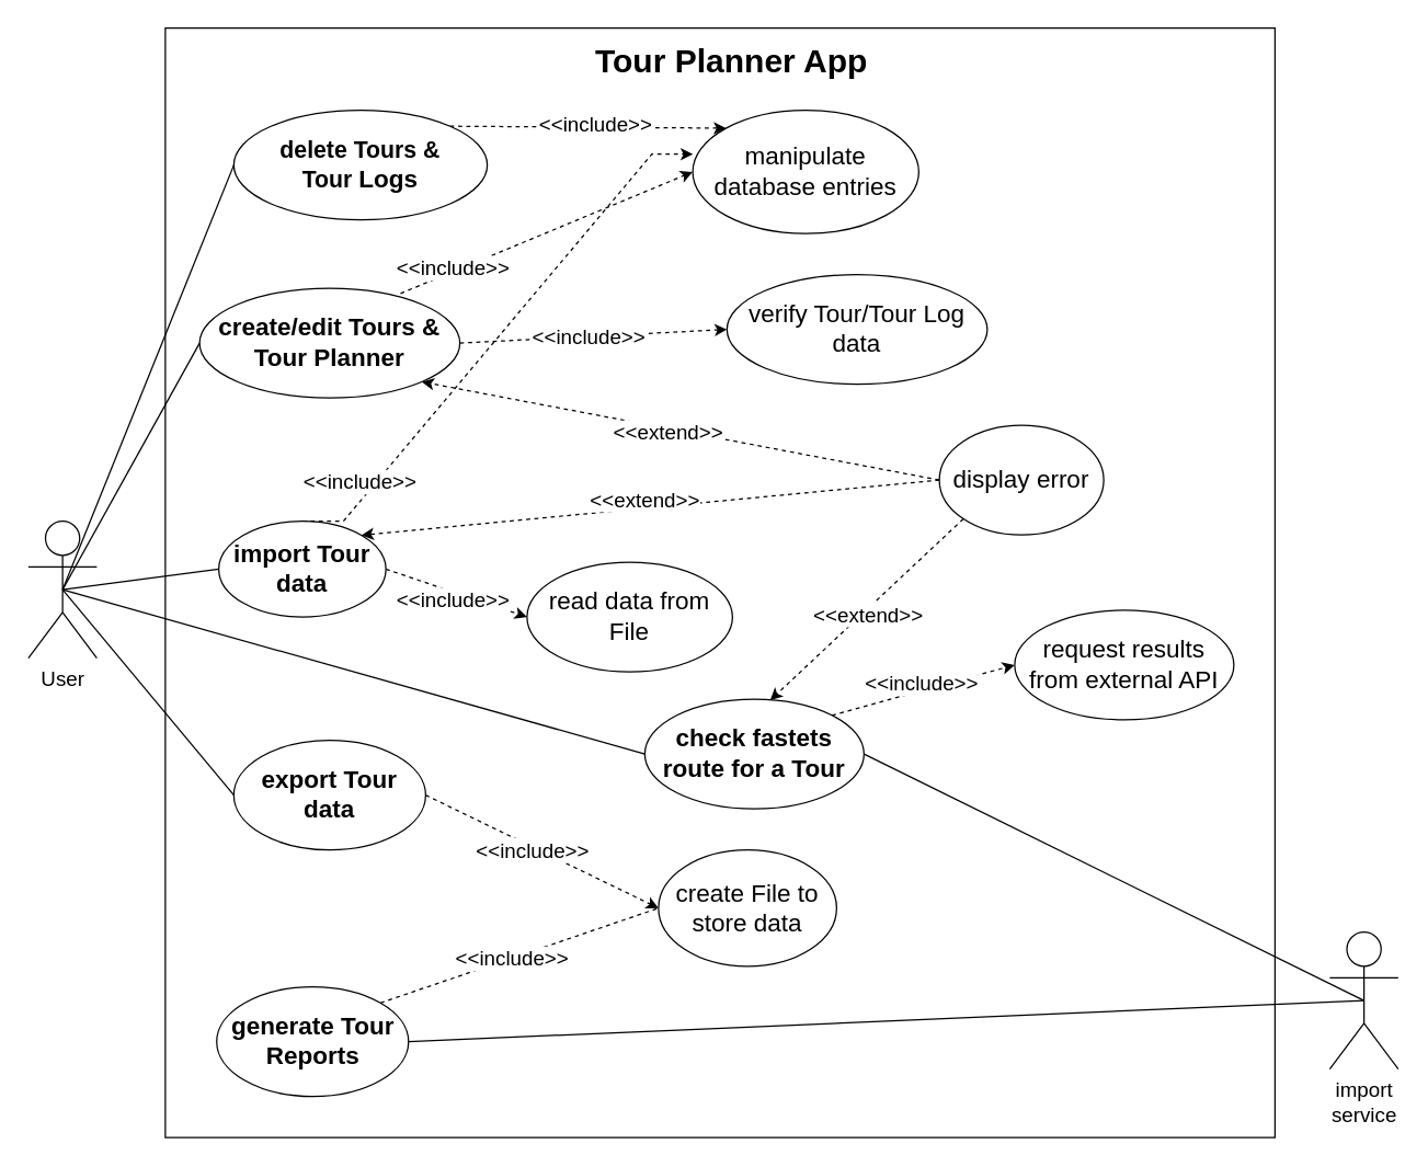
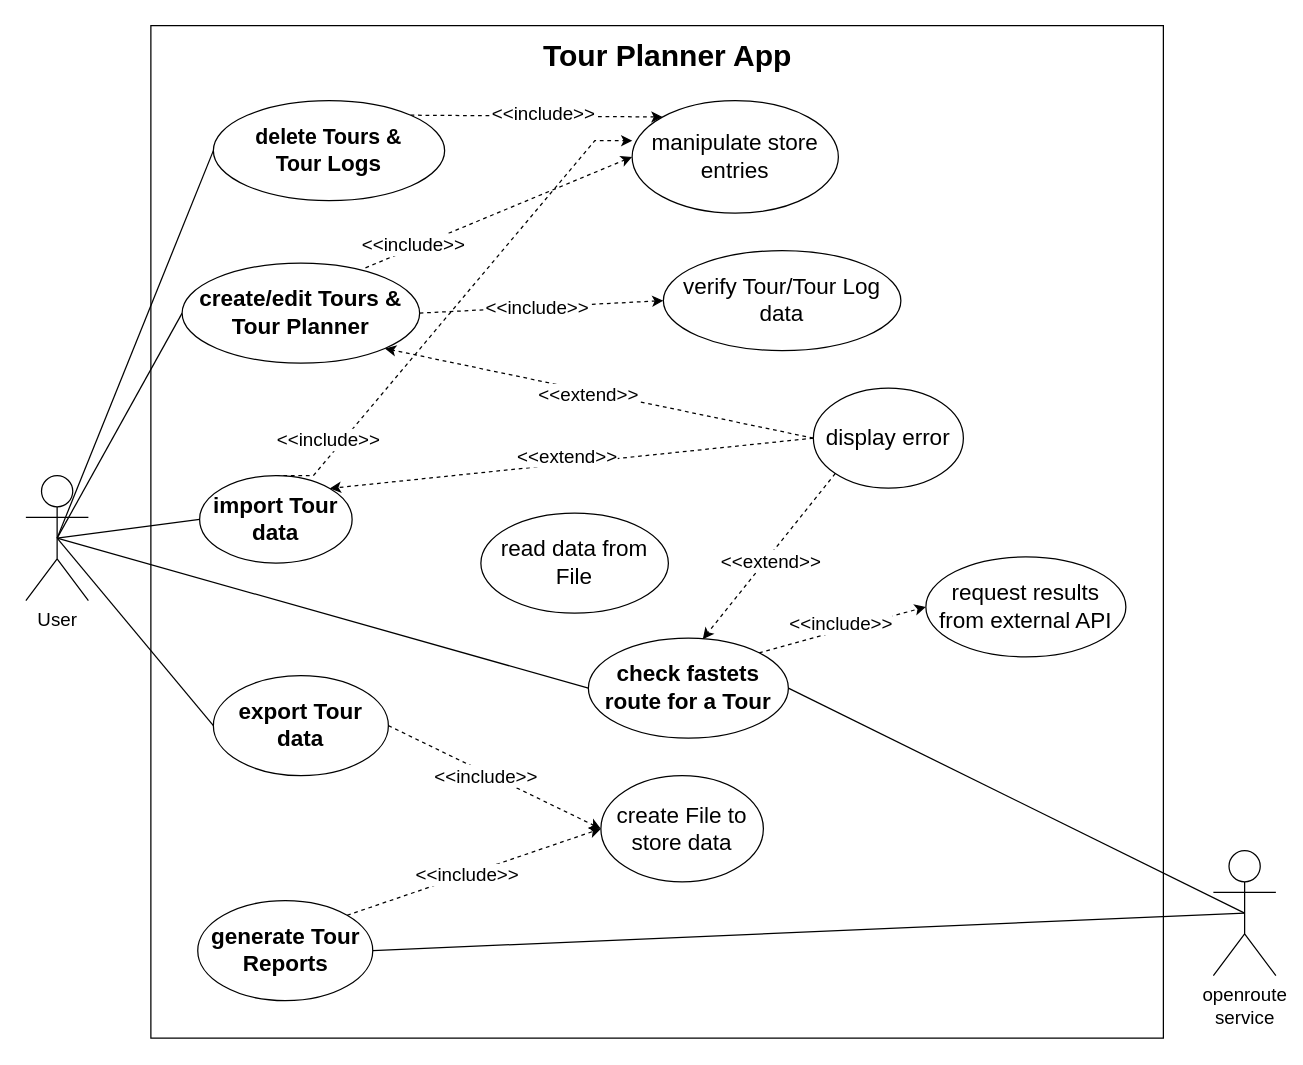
  <mxCell id="0" />
  <mxCell id="1" parent="0" />
  <mxCell id="2" value="" style="rounded=0;whiteSpace=wrap;html=1;" parent="1" vertex="1"><mxGeometry width="810" height="810" as="geometry" x="120" y="20" /></mxCell>
  <mxCell id="3" value="&lt;font style=&quot;font-size: 24px;&quot;&gt;Tour Planner App&lt;/font&gt;" style="text;html=1;align=center;verticalAlign=middle;whiteSpace=wrap;rounded=0;fontSize=20;fontStyle=1" parent="1" vertex="1"><mxGeometry x="432" y="30" width="203" height="30" as="geometry" /></mxCell>
  <mxCell id="4" style="rounded=0;orthogonalLoop=1;jettySize=auto;html=1;exitX=0.5;exitY=0.5;exitDx=0;exitDy=0;exitPerimeter=0;entryX=0;entryY=0.5;entryDx=0;entryDy=0;endArrow=none;startFill=0;" parent="1" source="9" target="23" edge="1"><mxGeometry relative="1" as="geometry" /></mxCell>
  <mxCell id="5" style="rounded=0;orthogonalLoop=1;jettySize=auto;html=1;exitX=0.5;exitY=0.5;exitDx=0;exitDy=0;exitPerimeter=0;entryX=0;entryY=0.5;entryDx=0;entryDy=0;endArrow=none;startFill=0;" parent="1" source="9" target="18" edge="1"><mxGeometry relative="1" as="geometry" /></mxCell>
  <mxCell id="6" style="rounded=0;orthogonalLoop=1;jettySize=auto;html=1;exitX=0.5;exitY=0.5;exitDx=0;exitDy=0;exitPerimeter=0;entryX=0;entryY=0.5;entryDx=0;entryDy=0;endArrow=none;startFill=0;" parent="1" source="9" target="15" edge="1"><mxGeometry relative="1" as="geometry" /></mxCell>
  <mxCell id="7" style="rounded=0;orthogonalLoop=1;jettySize=auto;html=1;exitX=0.5;exitY=0.5;exitDx=0;exitDy=0;exitPerimeter=0;entryX=0;entryY=0.5;entryDx=0;entryDy=0;endArrow=none;startFill=0;" parent="1" source="9" target="26" edge="1"><mxGeometry relative="1" as="geometry" /></mxCell>
  <mxCell id="8" style="rounded=0;orthogonalLoop=1;jettySize=auto;html=1;exitX=0.5;exitY=0.5;exitDx=0;exitDy=0;exitPerimeter=0;entryX=0;entryY=0.5;entryDx=0;entryDy=0;endArrow=none;startFill=0;" parent="1" source="9" target="37" edge="1"><mxGeometry relative="1" as="geometry" /></mxCell>
  <mxCell id="9" value="&lt;div&gt;&lt;span style=&quot;font-size: 15px;&quot;&gt;User&lt;/span&gt;&lt;/div&gt;" style="shape=umlActor;verticalLabelPosition=bottom;verticalAlign=top;html=1;outlineConnect=0;" parent="1" vertex="1"><mxGeometry x="20" y="380" width="50" height="100" as="geometry" /></mxCell>
  <mxCell id="10" style="rounded=0;orthogonalLoop=1;jettySize=auto;html=1;exitX=0.5;exitY=0.5;exitDx=0;exitDy=0;exitPerimeter=0;entryX=1;entryY=0.5;entryDx=0;entryDy=0;endArrow=none;startFill=0;" parent="1" source="12" target="15" edge="1"><mxGeometry relative="1" as="geometry" /></mxCell>
  <mxCell id="11" style="rounded=0;orthogonalLoop=1;jettySize=auto;html=1;exitX=0.5;exitY=0.5;exitDx=0;exitDy=0;exitPerimeter=0;entryX=1;entryY=0.5;entryDx=0;entryDy=0;endArrow=none;startFill=0;" parent="1" source="12" target="29" edge="1"><mxGeometry relative="1" as="geometry" /></mxCell>
- <mxCell id="12" value="&lt;div&gt;&lt;span style=&quot;font-size: 15px;&quot;&gt;import&lt;/span&gt;&lt;/div&gt;&lt;div&gt;&lt;span style=&quot;font-size: 15px;&quot;&gt;service&lt;/span&gt;&lt;/div&gt;&lt;div&gt;&lt;span style=&quot;font-size: 15px;&quot;&gt;&lt;br&gt;&lt;/span&gt;&lt;/div&gt;" style="shape=umlActor;verticalLabelPosition=bottom;verticalAlign=top;html=1;outlineConnect=0;" parent="1" vertex="1"><mxGeometry x="970" y="680" width="50" height="100" as="geometry" /></mxCell>
+ <mxCell id="12" value="&lt;div&gt;&lt;span style=&quot;font-size: 15px;&quot;&gt;openroute&lt;/span&gt;&lt;/div&gt;&lt;div&gt;&lt;span style=&quot;font-size: 15px;&quot;&gt;service&lt;/span&gt;&lt;/div&gt;&lt;div&gt;&lt;span style=&quot;font-size: 15px;&quot;&gt;&lt;br&gt;&lt;/span&gt;&lt;/div&gt;" style="shape=umlActor;verticalLabelPosition=bottom;verticalAlign=top;html=1;outlineConnect=0;" parent="1" vertex="1"><mxGeometry x="970" y="680" width="50" height="100" as="geometry" /></mxCell>
  <mxCell id="13" style="rounded=0;orthogonalLoop=1;jettySize=auto;html=1;exitX=1;exitY=0;exitDx=0;exitDy=0;entryX=0;entryY=0.5;entryDx=0;entryDy=0;dashed=1;" parent="1" source="15" target="44" edge="1"><mxGeometry relative="1" as="geometry" /></mxCell>
  <mxCell id="14" value="&lt;font style=&quot;font-size: 15px;&quot;&gt;&amp;lt;&amp;lt;include&amp;gt;&amp;gt;&lt;/font&gt;" style="edgeLabel;html=1;align=center;verticalAlign=middle;resizable=0;points=[];" parent="13" vertex="1" connectable="0"><mxGeometry x="-0.007" y="5" relative="1" as="geometry"><mxPoint y="-1" as="offset" /></mxGeometry></mxCell>
  <mxCell id="15" value="&lt;font style=&quot;font-size: 18px;&quot;&gt;&lt;b&gt;check fastets route for a Tour&lt;/b&gt;&lt;/font&gt;" style="ellipse;whiteSpace=wrap;html=1;" parent="1" vertex="1"><mxGeometry x="470" y="510" width="160" height="80" as="geometry" /></mxCell>
  <mxCell id="16" style="rounded=0;orthogonalLoop=1;jettySize=auto;html=1;exitX=1;exitY=0;exitDx=0;exitDy=0;entryX=0;entryY=0;entryDx=0;entryDy=0;endArrow=classic;startFill=0;dashed=1;endFill=1;" parent="1" source="18" target="43" edge="1"><mxGeometry relative="1" as="geometry" /></mxCell>
  <mxCell id="17" value="&lt;font style=&quot;font-size: 15px;&quot;&gt;&amp;lt;&amp;lt;include&amp;gt;&amp;gt;&lt;/font&gt;" style="edgeLabel;html=1;align=center;verticalAlign=middle;resizable=0;points=[];" parent="16" vertex="1" connectable="0"><mxGeometry x="0.05" y="3" relative="1" as="geometry"><mxPoint as="offset" /></mxGeometry></mxCell>
  <mxCell id="18" value="&lt;font style=&quot;font-size: 18px;&quot;&gt;&lt;b&gt;&lt;span style=&quot;font-size: 17px;&quot;&gt;delete Tours &amp;amp; Tour&amp;nbsp;&lt;/span&gt;Logs&lt;/b&gt;&lt;/font&gt;" style="ellipse;whiteSpace=wrap;html=1;" parent="1" vertex="1"><mxGeometry x="170" y="80" width="185" height="80" as="geometry" /></mxCell>
  <mxCell id="19" style="rounded=0;orthogonalLoop=1;jettySize=auto;html=1;exitX=1;exitY=0.5;exitDx=0;exitDy=0;entryX=0;entryY=0.5;entryDx=0;entryDy=0;dashed=1;" parent="1" source="23" target="30" edge="1"><mxGeometry relative="1" as="geometry" /></mxCell>
  <mxCell id="20" value="&lt;font style=&quot;font-size: 15px;&quot;&gt;&amp;lt;&amp;lt;include&amp;gt;&amp;gt;&lt;/font&gt;" style="edgeLabel;html=1;align=center;verticalAlign=middle;resizable=0;points=[];" parent="19" vertex="1" connectable="0"><mxGeometry x="-0.033" y="1" relative="1" as="geometry"><mxPoint as="offset" /></mxGeometry></mxCell>
  <mxCell id="21" style="rounded=0;orthogonalLoop=1;jettySize=auto;html=1;exitX=0.772;exitY=0.047;exitDx=0;exitDy=0;entryX=0;entryY=0.5;entryDx=0;entryDy=0;exitPerimeter=0;dashed=1;" parent="1" source="23" target="43" edge="1"><mxGeometry relative="1" as="geometry" /></mxCell>
  <mxCell id="22" value="&lt;font style=&quot;font-size: 15px;&quot;&gt;&amp;lt;&amp;lt;include&amp;gt;&amp;gt;&lt;/font&gt;" style="edgeLabel;html=1;align=center;verticalAlign=middle;resizable=0;points=[];" parent="21" vertex="1" connectable="0"><mxGeometry x="-0.015" y="-4" relative="1" as="geometry"><mxPoint x="-69" y="21" as="offset" /></mxGeometry></mxCell>
  <mxCell id="23" value="&lt;font style=&quot;font-size: 18px;&quot;&gt;&lt;b&gt;create/edit Tours &amp;amp; Tour Planner&lt;/b&gt;&lt;/font&gt;" style="ellipse;whiteSpace=wrap;html=1;" parent="1" vertex="1"><mxGeometry x="145" y="210" width="190" height="80" as="geometry" /></mxCell>
  <mxCell id="24" style="rounded=0;orthogonalLoop=1;jettySize=auto;html=1;exitX=1;exitY=0.5;exitDx=0;exitDy=0;entryX=0;entryY=0.5;entryDx=0;entryDy=0;dashed=1;" parent="1" source="26" target="31" edge="1"><mxGeometry relative="1" as="geometry" /></mxCell>
  <mxCell id="25" value="&lt;font style=&quot;font-size: 15px;&quot;&gt;&amp;lt;&amp;lt;include&amp;gt;&amp;gt;&lt;/font&gt;" style="edgeLabel;html=1;align=center;verticalAlign=middle;resizable=0;points=[];" parent="24" vertex="1" connectable="0"><mxGeometry x="-0.079" y="-2" relative="1" as="geometry"><mxPoint as="offset" /></mxGeometry></mxCell>
  <mxCell id="26" value="&lt;font style=&quot;font-size: 18px;&quot;&gt;&lt;b&gt;export Tour data&lt;/b&gt;&lt;/font&gt;" style="ellipse;whiteSpace=wrap;html=1;" parent="1" vertex="1"><mxGeometry x="170" y="540" width="140" height="80" as="geometry" /></mxCell>
- <mxCell id="27" style="rounded=0;orthogonalLoop=1;jettySize=auto;html=1;exitX=1;exitY=0;exitDx=0;exitDy=0;entryX=0;entryY=0.5;entryDx=0;entryDy=0;dashed=1;endArrow=none;" parent="1" source="29" target="31" edge="1"><mxGeometry relative="1" as="geometry" /></mxCell>
+ <mxCell id="27" style="rounded=0;orthogonalLoop=1;jettySize=auto;html=1;exitX=1;exitY=0;exitDx=0;exitDy=0;entryX=0;entryY=0.5;entryDx=0;entryDy=0;dashed=1;" parent="1" source="29" target="31" edge="1"><mxGeometry relative="1" as="geometry" /></mxCell>
  <mxCell id="28" value="&lt;font style=&quot;font-size: 15px;&quot;&gt;&amp;lt;&amp;lt;include&amp;gt;&amp;gt;&lt;/font&gt;" style="edgeLabel;html=1;align=center;verticalAlign=middle;resizable=0;points=[];" parent="27" vertex="1" connectable="0"><mxGeometry x="-0.05" relative="1" as="geometry"><mxPoint x="-1" as="offset" /></mxGeometry></mxCell>
  <mxCell id="29" value="&lt;font style=&quot;font-size: 18px;&quot;&gt;&lt;b&gt;generate Tour Reports&lt;/b&gt;&lt;/font&gt;" style="ellipse;whiteSpace=wrap;html=1;" parent="1" vertex="1"><mxGeometry x="157.5" y="720" width="140" height="80" as="geometry" /></mxCell>
  <mxCell id="30" value="&lt;font style=&quot;font-size: 18px;&quot;&gt;verify Tour/Tour Log data&lt;/font&gt;" style="ellipse;whiteSpace=wrap;html=1;" parent="1" vertex="1"><mxGeometry x="530" y="200" width="190" height="80" as="geometry" /></mxCell>
  <mxCell id="31" value="&lt;font style=&quot;font-size: 18px;&quot;&gt;create File to store data&lt;/font&gt;" style="ellipse;whiteSpace=wrap;html=1;" parent="1" vertex="1"><mxGeometry x="480" y="620" width="130" height="85" as="geometry" /></mxCell>
  <mxCell id="32" value="&lt;font style=&quot;font-size: 18px;&quot;&gt;read data from File&lt;/font&gt;" style="ellipse;whiteSpace=wrap;html=1;" parent="1" vertex="1"><mxGeometry x="384" y="410" width="150" height="80" as="geometry" /></mxCell>
- <mxCell id="33" style="rounded=0;orthogonalLoop=1;jettySize=auto;html=1;exitX=1;exitY=0.5;exitDx=0;exitDy=0;entryX=0;entryY=0.5;entryDx=0;entryDy=0;dashed=1;" parent="1" source="37" target="32" edge="1"><mxGeometry relative="1" as="geometry" /></mxCell>
- <mxCell id="34" value="&lt;font style=&quot;font-size: 15px;&quot;&gt;&amp;lt;&amp;lt;include&amp;gt;&amp;gt;&lt;/font&gt;" style="edgeLabel;html=1;align=center;verticalAlign=middle;resizable=0;points=[];" parent="33" vertex="1" connectable="0"><mxGeometry x="0.0" y="-4" relative="1" as="geometry"><mxPoint x="-1" as="offset" /></mxGeometry></mxCell>
  <mxCell id="35" style="edgeStyle=entityRelationEdgeStyle;rounded=0;orthogonalLoop=1;jettySize=auto;html=1;exitX=0.5;exitY=0;exitDx=0;exitDy=0;entryX=0.001;entryY=0.356;entryDx=0;entryDy=0;entryPerimeter=0;dashed=1;" parent="1" source="37" target="43" edge="1"><mxGeometry relative="1" as="geometry"><mxPoint x="500" y="120" as="targetPoint" /><Array as="points"><mxPoint x="320" y="210" /></Array></mxGeometry></mxCell>
  <mxCell id="36" value="&lt;font style=&quot;font-size: 15px;&quot;&gt;&amp;lt;&amp;lt;include&amp;gt;&amp;gt;&lt;/font&gt;" style="edgeLabel;html=1;align=center;verticalAlign=middle;resizable=0;points=[];" parent="35" vertex="1" connectable="0"><mxGeometry x="0.024" y="4" relative="1" as="geometry"><mxPoint x="-101" y="111" as="offset" /></mxGeometry></mxCell>
  <mxCell id="37" value="&lt;font style=&quot;font-size: 18px;&quot;&gt;&lt;b&gt;import Tour data&lt;/b&gt;&lt;/font&gt;" style="ellipse;whiteSpace=wrap;html=1;" parent="1" vertex="1"><mxGeometry x="159" y="380" width="122" height="70" as="geometry" /></mxCell>
  <mxCell id="38" style="rounded=0;orthogonalLoop=1;jettySize=auto;html=1;exitX=0;exitY=0.5;exitDx=0;exitDy=0;entryX=1;entryY=1;entryDx=0;entryDy=0;dashed=1;" parent="1" source="42" target="23" edge="1"><mxGeometry relative="1" as="geometry" /></mxCell>
  <mxCell id="39" value="&lt;font style=&quot;font-size: 15px;&quot;&gt;&amp;lt;&amp;lt;extend&amp;gt;&amp;gt;&lt;/font&gt;" style="edgeLabel;html=1;align=center;verticalAlign=middle;resizable=0;points=[];" parent="38" vertex="1" connectable="0"><mxGeometry x="0.051" y="2" relative="1" as="geometry"><mxPoint as="offset" /></mxGeometry></mxCell>
  <mxCell id="40" style="rounded=0;orthogonalLoop=1;jettySize=auto;html=1;dashed=1;entryX=1;entryY=0;entryDx=0;entryDy=0;exitX=0;exitY=0.5;exitDx=0;exitDy=0;" parent="1" source="42" target="37" edge="1"><mxGeometry relative="1" as="geometry"><mxPoint x="680" y="330" as="sourcePoint" /><mxPoint x="270" y="300" as="targetPoint" /></mxGeometry></mxCell>
  <mxCell id="41" value="&lt;font style=&quot;font-size: 15px;&quot;&gt;&amp;lt;&amp;lt;extend&amp;gt;&amp;gt;&lt;/font&gt;" style="edgeLabel;html=1;align=center;verticalAlign=middle;resizable=0;points=[];" parent="40" vertex="1" connectable="0"><mxGeometry x="0.018" y="-7" relative="1" as="geometry"><mxPoint as="offset" /></mxGeometry></mxCell>
- <mxCell id="42" value="&lt;font style=&quot;font-size: 18px;&quot;&gt;display error&lt;/font&gt;" style="ellipse;whiteSpace=wrap;html=1;" parent="1" vertex="1"><mxGeometry x="685" y="310" width="120" height="80" as="geometry" /></mxCell>
- <mxCell id="43" value="&lt;font style=&quot;font-size: 18px;&quot;&gt;manipulate database entries&lt;/font&gt;" style="ellipse;whiteSpace=wrap;html=1;" parent="1" vertex="1"><mxGeometry x="505" y="80" width="165" height="90" as="geometry" /></mxCell>
+ <mxCell id="42" value="&lt;font style=&quot;font-size: 18px;&quot;&gt;display error&lt;/font&gt;" style="ellipse;whiteSpace=wrap;html=1;" parent="1" vertex="1"><mxGeometry x="650" y="310" width="120" height="80" as="geometry" /></mxCell>
+ <mxCell id="43" value="&lt;font style=&quot;font-size: 18px;&quot;&gt;manipulate store entries&lt;/font&gt;" style="ellipse;whiteSpace=wrap;html=1;" parent="1" vertex="1"><mxGeometry x="505" y="80" width="165" height="90" as="geometry" /></mxCell>
  <mxCell id="44" value="&lt;font style=&quot;font-size: 18px;&quot;&gt;request results from external API&lt;/font&gt;" style="ellipse;whiteSpace=wrap;html=1;" parent="1" vertex="1"><mxGeometry x="740" y="445" width="160" height="80" as="geometry" /></mxCell>
  <mxCell id="45" style="rounded=0;orthogonalLoop=1;jettySize=auto;html=1;exitX=0;exitY=1;exitDx=0;exitDy=0;entryX=0.572;entryY=0.01;entryDx=0;entryDy=0;entryPerimeter=0;dashed=1;" parent="1" source="42" target="15" edge="1"><mxGeometry relative="1" as="geometry" /></mxCell>
  <mxCell id="46" value="&lt;font style=&quot;font-size: 15px;&quot;&gt;&amp;lt;&amp;lt;extend&amp;gt;&amp;gt;&lt;/font&gt;" style="edgeLabel;html=1;align=center;verticalAlign=middle;resizable=0;points=[];" parent="45" vertex="1" connectable="0"><mxGeometry x="0.008" y="2" relative="1" as="geometry"><mxPoint y="1" as="offset" /></mxGeometry></mxCell>
